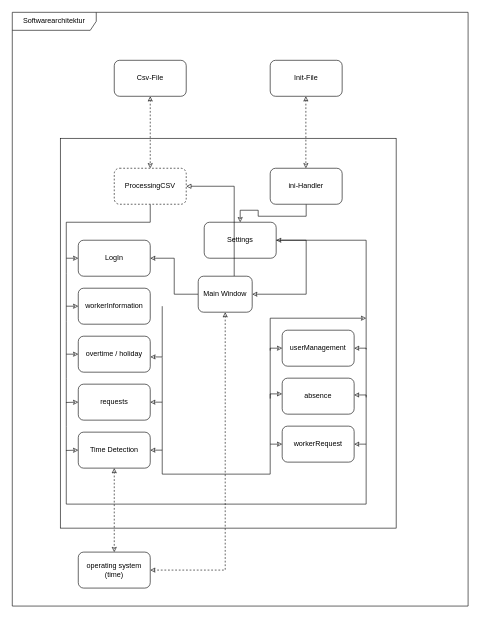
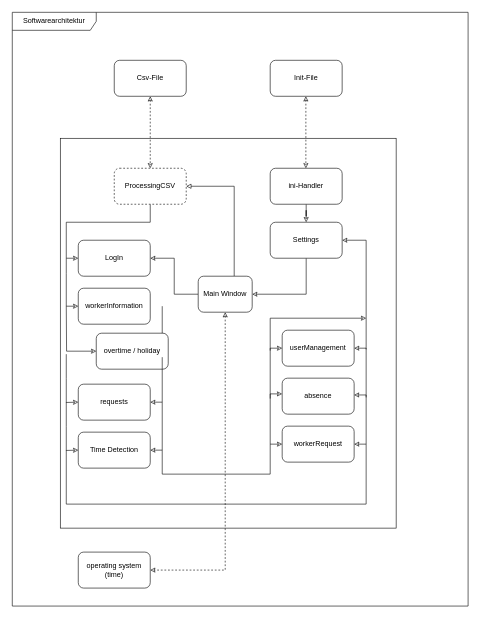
  <mxCell id="0" />
  <mxCell id="1" parent="0" />
  <mxCell id="2" value="" style="rounded=0;whiteSpace=wrap;html=1;" vertex="1" parent="1"><mxGeometry x="100" y="230" width="560" height="650" as="geometry" /></mxCell>
  <mxCell id="3" value="Softwarearchitektur" style="shape=umlFrame;whiteSpace=wrap;html=1;pointerEvents=0;width=140;height=30;" vertex="1" parent="1"><mxGeometry x="20" y="20" width="760" height="990" as="geometry" /></mxCell>
  <mxCell id="4" style="edgeStyle=orthogonalEdgeStyle;rounded=0;orthogonalLoop=1;jettySize=auto;html=1;startArrow=classic;startFill=0;endArrow=classic;endFill=0;dashed=1;" edge="1" parent="1" source="5" target="9"><mxGeometry relative="1" as="geometry" /></mxCell>
  <mxCell id="5" value="Csv-File" style="rounded=1;whiteSpace=wrap;html=1;" vertex="1" parent="1"><mxGeometry x="190" y="100" width="120" height="60" as="geometry" /></mxCell>
  <mxCell id="6" value="Init-File" style="rounded=1;whiteSpace=wrap;html=1;" vertex="1" parent="1"><mxGeometry x="450" y="100" width="120" height="60" as="geometry" /></mxCell>
  <mxCell id="7" style="edgeStyle=orthogonalEdgeStyle;rounded=0;orthogonalLoop=1;jettySize=auto;html=1;" edge="1" parent="1" source="13"><mxGeometry relative="1" as="geometry"><mxPoint x="250" y="280" as="sourcePoint" /><mxPoint x="250" y="410" as="targetPoint" /><Array as="points"><mxPoint x="250" y="450" /></Array></mxGeometry></mxCell>
  <mxCell id="8" style="edgeStyle=orthogonalEdgeStyle;rounded=0;orthogonalLoop=1;jettySize=auto;html=1;entryX=0;entryY=0.5;entryDx=0;entryDy=0;endArrow=classic;endFill=0;" edge="1" parent="1" source="9" target="13"><mxGeometry relative="1" as="geometry" /></mxCell>
  <mxCell id="9" value="ProcessingCSV" style="rounded=1;whiteSpace=wrap;html=1;dashed=1;" vertex="1" parent="1"><mxGeometry x="190" y="280" width="120" height="60" as="geometry" /></mxCell>
  <mxCell id="10" style="edgeStyle=orthogonalEdgeStyle;rounded=0;orthogonalLoop=1;jettySize=auto;html=1;entryX=0.5;entryY=0;entryDx=0;entryDy=0;endArrow=classic;endFill=0;" edge="1" parent="1" source="11" target="29"><mxGeometry relative="1" as="geometry" /></mxCell>
  <mxCell id="11" value="ini-Handler" style="rounded=1;whiteSpace=wrap;html=1;" vertex="1" parent="1"><mxGeometry x="450" y="280" width="120" height="60" as="geometry" /></mxCell>
  <mxCell id="12" style="edgeStyle=orthogonalEdgeStyle;rounded=0;orthogonalLoop=1;jettySize=auto;html=1;startArrow=classic;startFill=0;endArrow=classic;endFill=0;dashed=1;" edge="1" parent="1"><mxGeometry relative="1" as="geometry"><mxPoint x="509.5" y="160" as="sourcePoint" /><mxPoint x="509.5" y="280" as="targetPoint" /></mxGeometry></mxCell>
  <mxCell id="13" value="LogIn" style="rounded=1;whiteSpace=wrap;html=1;" vertex="1" parent="1"><mxGeometry x="130" y="400" width="120" height="60" as="geometry" /></mxCell>
  <mxCell id="14" style="edgeStyle=orthogonalEdgeStyle;rounded=0;orthogonalLoop=1;jettySize=auto;html=1;endArrow=none;endFill=0;startArrow=classic;startFill=0;" edge="1" parent="1" source="16"><mxGeometry relative="1" as="geometry"><mxPoint x="110" y="430" as="targetPoint" /></mxGeometry></mxCell>
  <mxCell id="15" style="edgeStyle=orthogonalEdgeStyle;rounded=0;orthogonalLoop=1;jettySize=auto;html=1;entryX=1.002;entryY=0.576;entryDx=0;entryDy=0;entryPerimeter=0;endArrow=classic;endFill=0;" edge="1" parent="1" target="18"><mxGeometry relative="1" as="geometry"><mxPoint x="270" y="510" as="sourcePoint" /><Array as="points"><mxPoint x="270" y="510" /><mxPoint x="270" y="595" /></Array></mxGeometry></mxCell>
  <mxCell id="16" value="workerInformation" style="rounded=1;whiteSpace=wrap;html=1;" vertex="1" parent="1"><mxGeometry x="130" y="480" width="120" height="60" as="geometry" /></mxCell>
  <mxCell id="17" style="edgeStyle=orthogonalEdgeStyle;rounded=0;orthogonalLoop=1;jettySize=auto;html=1;endArrow=none;endFill=0;startArrow=classic;startFill=0;" edge="1" parent="1" source="18"><mxGeometry relative="1" as="geometry"><mxPoint x="110" y="510" as="targetPoint" /></mxGeometry></mxCell>
- <mxCell id="18" value="overtime / holiday" style="rounded=1;whiteSpace=wrap;html=1;" vertex="1" parent="1"><mxGeometry x="130" y="560" width="120" height="60" as="geometry" /></mxCell>
+ <mxCell id="18" value="overtime / holiday" style="rounded=1;whiteSpace=wrap;html=1;" vertex="1" parent="1"><mxGeometry x="160" y="555" width="120" height="60" as="geometry" /></mxCell>
  <mxCell id="19" value="requests" style="rounded=1;whiteSpace=wrap;html=1;" vertex="1" parent="1"><mxGeometry x="130" y="640" width="120" height="60" as="geometry" /></mxCell>
  <mxCell id="20" value="userManagement" style="rounded=1;whiteSpace=wrap;html=1;" vertex="1" parent="1"><mxGeometry x="470" y="550" width="120" height="60" as="geometry" /></mxCell>
  <mxCell id="21" value="absence" style="rounded=1;whiteSpace=wrap;html=1;" vertex="1" parent="1"><mxGeometry x="470" y="630" width="120" height="60" as="geometry" /></mxCell>
  <mxCell id="22" style="edgeStyle=orthogonalEdgeStyle;rounded=0;orthogonalLoop=1;jettySize=auto;html=1;entryX=0.999;entryY=0.467;entryDx=0;entryDy=0;entryPerimeter=0;endArrow=classic;endFill=0;" edge="1" parent="1" target="21"><mxGeometry relative="1" as="geometry"><mxPoint x="610" y="740" as="sourcePoint" /><Array as="points"><mxPoint x="610" y="740" /><mxPoint x="610" y="658" /></Array></mxGeometry></mxCell>
  <mxCell id="23" style="edgeStyle=orthogonalEdgeStyle;rounded=0;orthogonalLoop=1;jettySize=auto;html=1;entryX=-0.001;entryY=0.437;entryDx=0;entryDy=0;entryPerimeter=0;endArrow=classic;endFill=0;" edge="1" parent="1" target="21"><mxGeometry relative="1" as="geometry"><mxPoint x="450" y="740" as="sourcePoint" /><Array as="points"><mxPoint x="450" y="740" /><mxPoint x="450" y="656" /></Array></mxGeometry></mxCell>
  <mxCell id="24" value="workerRequest" style="rounded=1;whiteSpace=wrap;html=1;" vertex="1" parent="1"><mxGeometry x="470" y="710" width="120" height="60" as="geometry" /></mxCell>
  <mxCell id="25" value="Time Detection" style="rounded=1;whiteSpace=wrap;html=1;" vertex="1" parent="1"><mxGeometry x="130" y="720" width="120" height="60" as="geometry" /></mxCell>
  <mxCell id="26" style="edgeStyle=orthogonalEdgeStyle;rounded=0;orthogonalLoop=1;jettySize=auto;html=1;endArrow=none;endFill=0;startArrow=classic;startFill=0;" edge="1" parent="1"><mxGeometry relative="1" as="geometry"><mxPoint x="110" y="590" as="targetPoint" /><mxPoint x="130" y="670" as="sourcePoint" /></mxGeometry></mxCell>
  <mxCell id="27" style="edgeStyle=orthogonalEdgeStyle;rounded=0;orthogonalLoop=1;jettySize=auto;html=1;endArrow=none;endFill=0;startArrow=classic;startFill=0;" edge="1" parent="1"><mxGeometry relative="1" as="geometry"><mxPoint x="110" y="670" as="targetPoint" /><mxPoint x="130" y="750" as="sourcePoint" /></mxGeometry></mxCell>
  <mxCell id="28" style="edgeStyle=orthogonalEdgeStyle;rounded=0;orthogonalLoop=1;jettySize=auto;html=1;entryX=1;entryY=0.5;entryDx=0;entryDy=0;endArrow=classic;endFill=0;" edge="1" parent="1" source="29" target="33"><mxGeometry relative="1" as="geometry"><Array as="points"><mxPoint x="510" y="490" /></Array></mxGeometry></mxCell>
- <mxCell id="29" value="Settings" style="rounded=1;whiteSpace=wrap;html=1;" vertex="1" parent="1"><mxGeometry x="340" y="370" width="120" height="60" as="geometry" /></mxCell>
+ <mxCell id="29" value="Settings" style="rounded=1;whiteSpace=wrap;html=1;" vertex="1" parent="1"><mxGeometry x="450" y="370" width="120" height="60" as="geometry" /></mxCell>
  <mxCell id="30" style="edgeStyle=orthogonalEdgeStyle;rounded=0;orthogonalLoop=1;jettySize=auto;html=1;startArrow=classic;startFill=0;endArrow=classic;endFill=0;dashed=1;entryX=1;entryY=0.5;entryDx=0;entryDy=0;exitX=0.5;exitY=1;exitDx=0;exitDy=0;" edge="1" parent="1" source="33" target="43"><mxGeometry relative="1" as="geometry"><mxPoint x="199" y="1030" as="sourcePoint" /><mxPoint x="200" y="1110" as="targetPoint" /></mxGeometry></mxCell>
  <mxCell id="31" style="edgeStyle=orthogonalEdgeStyle;rounded=0;orthogonalLoop=1;jettySize=auto;html=1;entryX=1;entryY=0.5;entryDx=0;entryDy=0;endArrow=classic;endFill=0;" edge="1" parent="1" source="33" target="13"><mxGeometry relative="1" as="geometry" /></mxCell>
  <mxCell id="32" style="edgeStyle=orthogonalEdgeStyle;rounded=0;orthogonalLoop=1;jettySize=auto;html=1;entryX=1;entryY=0.5;entryDx=0;entryDy=0;endArrow=block;endFill=0;" edge="1" parent="1" source="33" target="9"><mxGeometry relative="1" as="geometry"><Array as="points"><mxPoint x="390" y="310" /></Array></mxGeometry></mxCell>
  <mxCell id="33" value="Main Window" style="rounded=1;whiteSpace=wrap;html=1;" vertex="1" parent="1"><mxGeometry x="330" y="460" width="90" height="60" as="geometry" /></mxCell>
  <mxCell id="34" style="edgeStyle=orthogonalEdgeStyle;rounded=0;orthogonalLoop=1;jettySize=auto;html=1;endArrow=none;endFill=0;startArrow=classic;startFill=0;exitX=1;exitY=0.5;exitDx=0;exitDy=0;" edge="1" parent="1" source="24"><mxGeometry relative="1" as="geometry"><mxPoint x="110" y="750" as="targetPoint" /><mxPoint x="130" y="830" as="sourcePoint" /><Array as="points"><mxPoint x="610" y="740" /><mxPoint x="610" y="840" /><mxPoint x="110" y="840" /></Array></mxGeometry></mxCell>
  <mxCell id="35" style="edgeStyle=orthogonalEdgeStyle;rounded=0;orthogonalLoop=1;jettySize=auto;html=1;entryX=0.999;entryY=0.467;entryDx=0;entryDy=0;entryPerimeter=0;endArrow=classic;endFill=0;" edge="1" parent="1"><mxGeometry relative="1" as="geometry"><mxPoint x="610" y="662" as="sourcePoint" /><mxPoint x="590" y="580" as="targetPoint" /><Array as="points"><mxPoint x="610" y="662" /><mxPoint x="610" y="580" /></Array></mxGeometry></mxCell>
  <mxCell id="36" style="edgeStyle=orthogonalEdgeStyle;rounded=0;orthogonalLoop=1;jettySize=auto;html=1;entryX=1;entryY=0.5;entryDx=0;entryDy=0;endArrow=classic;endFill=0;" edge="1" parent="1" target="29"><mxGeometry relative="1" as="geometry"><mxPoint x="610" y="582" as="sourcePoint" /><mxPoint x="590" y="500" as="targetPoint" /><Array as="points"><mxPoint x="610" y="400" /></Array></mxGeometry></mxCell>
  <mxCell id="37" style="edgeStyle=orthogonalEdgeStyle;rounded=0;orthogonalLoop=1;jettySize=auto;html=1;entryX=1;entryY=0.5;entryDx=0;entryDy=0;endArrow=classic;endFill=0;" edge="1" parent="1" target="19"><mxGeometry relative="1" as="geometry"><mxPoint x="270" y="595" as="sourcePoint" /><mxPoint x="250" y="680" as="targetPoint" /><Array as="points"><mxPoint x="270" y="670" /></Array></mxGeometry></mxCell>
  <mxCell id="38" style="edgeStyle=orthogonalEdgeStyle;rounded=0;orthogonalLoop=1;jettySize=auto;html=1;endArrow=classic;endFill=0;" edge="1" parent="1"><mxGeometry relative="1" as="geometry"><mxPoint x="270" y="670" as="sourcePoint" /><mxPoint x="250" y="750" as="targetPoint" /><Array as="points"><mxPoint x="270" y="750" /><mxPoint x="250" y="750" /></Array></mxGeometry></mxCell>
  <mxCell id="39" style="edgeStyle=orthogonalEdgeStyle;rounded=0;orthogonalLoop=1;jettySize=auto;html=1;endArrow=classic;endFill=0;entryX=0;entryY=0.5;entryDx=0;entryDy=0;" edge="1" parent="1" target="24"><mxGeometry relative="1" as="geometry"><mxPoint x="270" y="750" as="sourcePoint" /><mxPoint x="250" y="830" as="targetPoint" /><Array as="points"><mxPoint x="270" y="790" /><mxPoint x="450" y="790" /><mxPoint x="450" y="740" /></Array></mxGeometry></mxCell>
  <mxCell id="40" style="edgeStyle=orthogonalEdgeStyle;rounded=0;orthogonalLoop=1;jettySize=auto;html=1;entryX=-0.001;entryY=0.437;entryDx=0;entryDy=0;entryPerimeter=0;endArrow=classic;endFill=0;" edge="1" parent="1"><mxGeometry relative="1" as="geometry"><mxPoint x="450" y="664" as="sourcePoint" /><mxPoint x="470" y="580" as="targetPoint" /><Array as="points"><mxPoint x="450" y="664" /><mxPoint x="450" y="580" /></Array></mxGeometry></mxCell>
  <mxCell id="41" style="edgeStyle=orthogonalEdgeStyle;rounded=0;orthogonalLoop=1;jettySize=auto;html=1;endArrow=classic;endFill=0;" edge="1" parent="1"><mxGeometry relative="1" as="geometry"><mxPoint x="450" y="584" as="sourcePoint" /><mxPoint x="610" y="530" as="targetPoint" /><Array as="points"><mxPoint x="450" y="530" /></Array></mxGeometry></mxCell>
- <mxCell id="42" value="" style="edgeStyle=orthogonalEdgeStyle;rounded=0;orthogonalLoop=1;jettySize=auto;html=1;startArrow=classic;startFill=0;endArrow=classic;endFill=0;dashed=1;exitX=0.5;exitY=1;exitDx=0;exitDy=0;" edge="1" parent="1" source="25" target="43"><mxGeometry relative="1" as="geometry"><mxPoint x="190" y="780" as="sourcePoint" /><mxPoint x="190" y="1100" as="targetPoint" /><Array as="points" /></mxGeometry></mxCell>
  <mxCell id="43" value="operating system (time)" style="rounded=1;whiteSpace=wrap;html=1;" vertex="1" parent="1"><mxGeometry x="130" y="920" width="120" height="60" as="geometry" /></mxCell>
